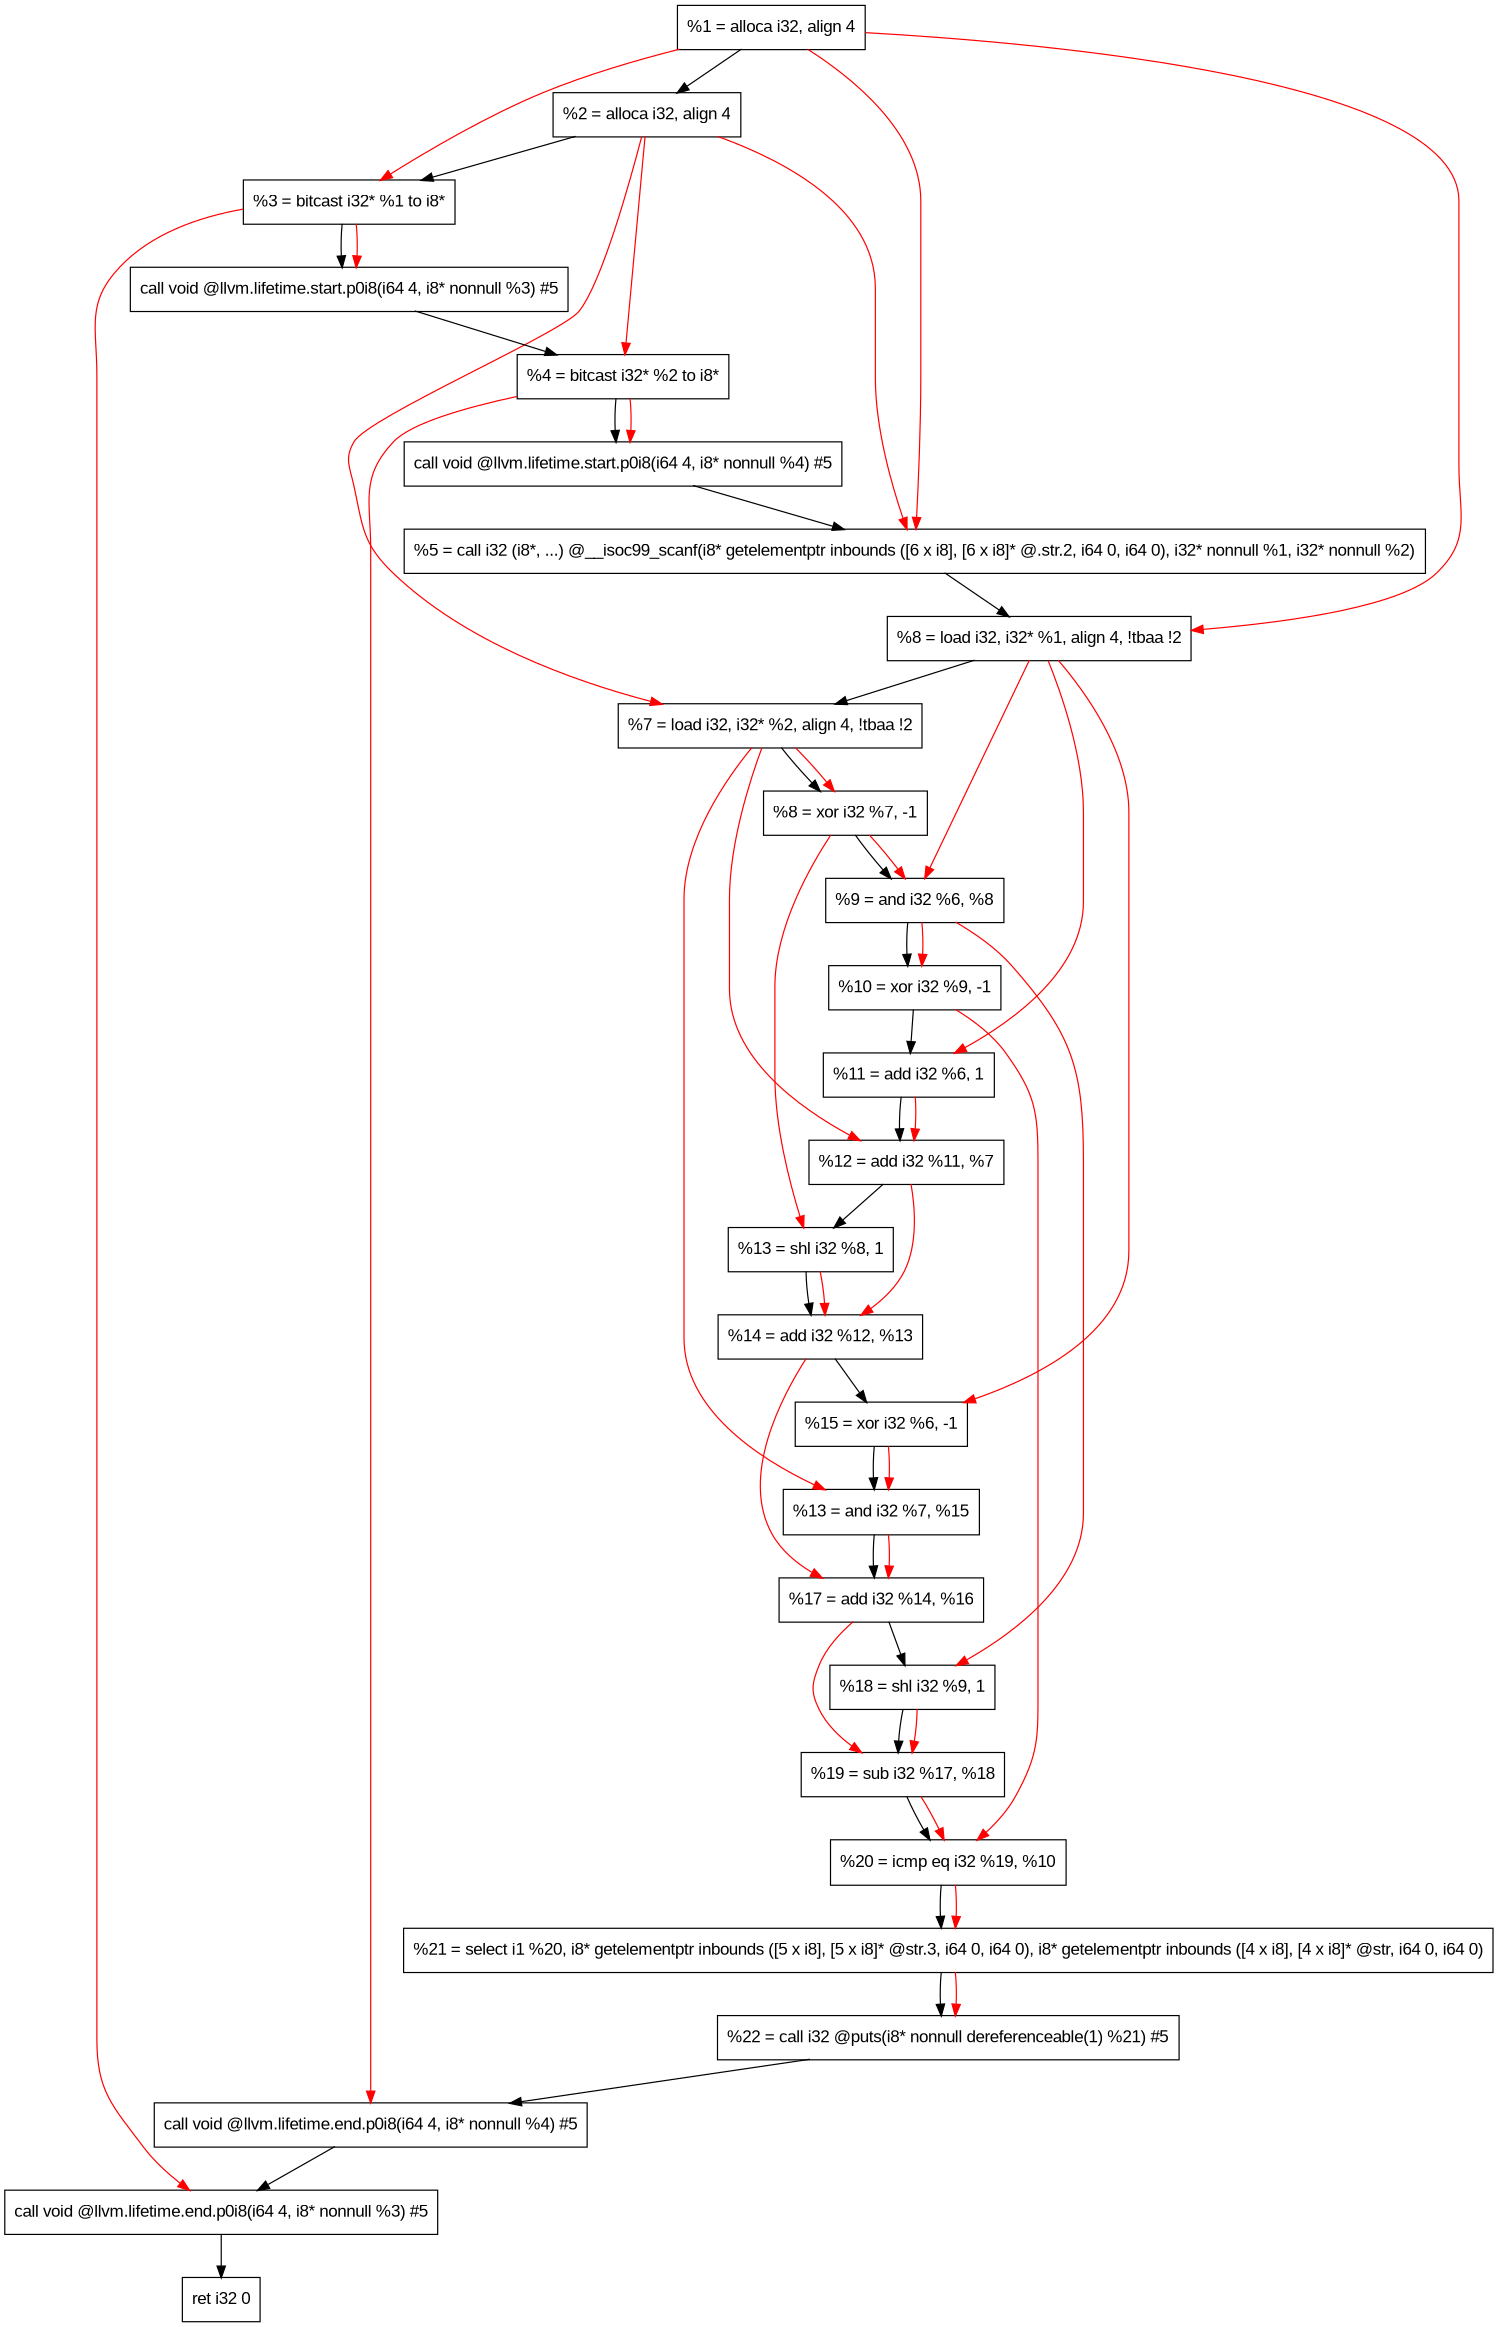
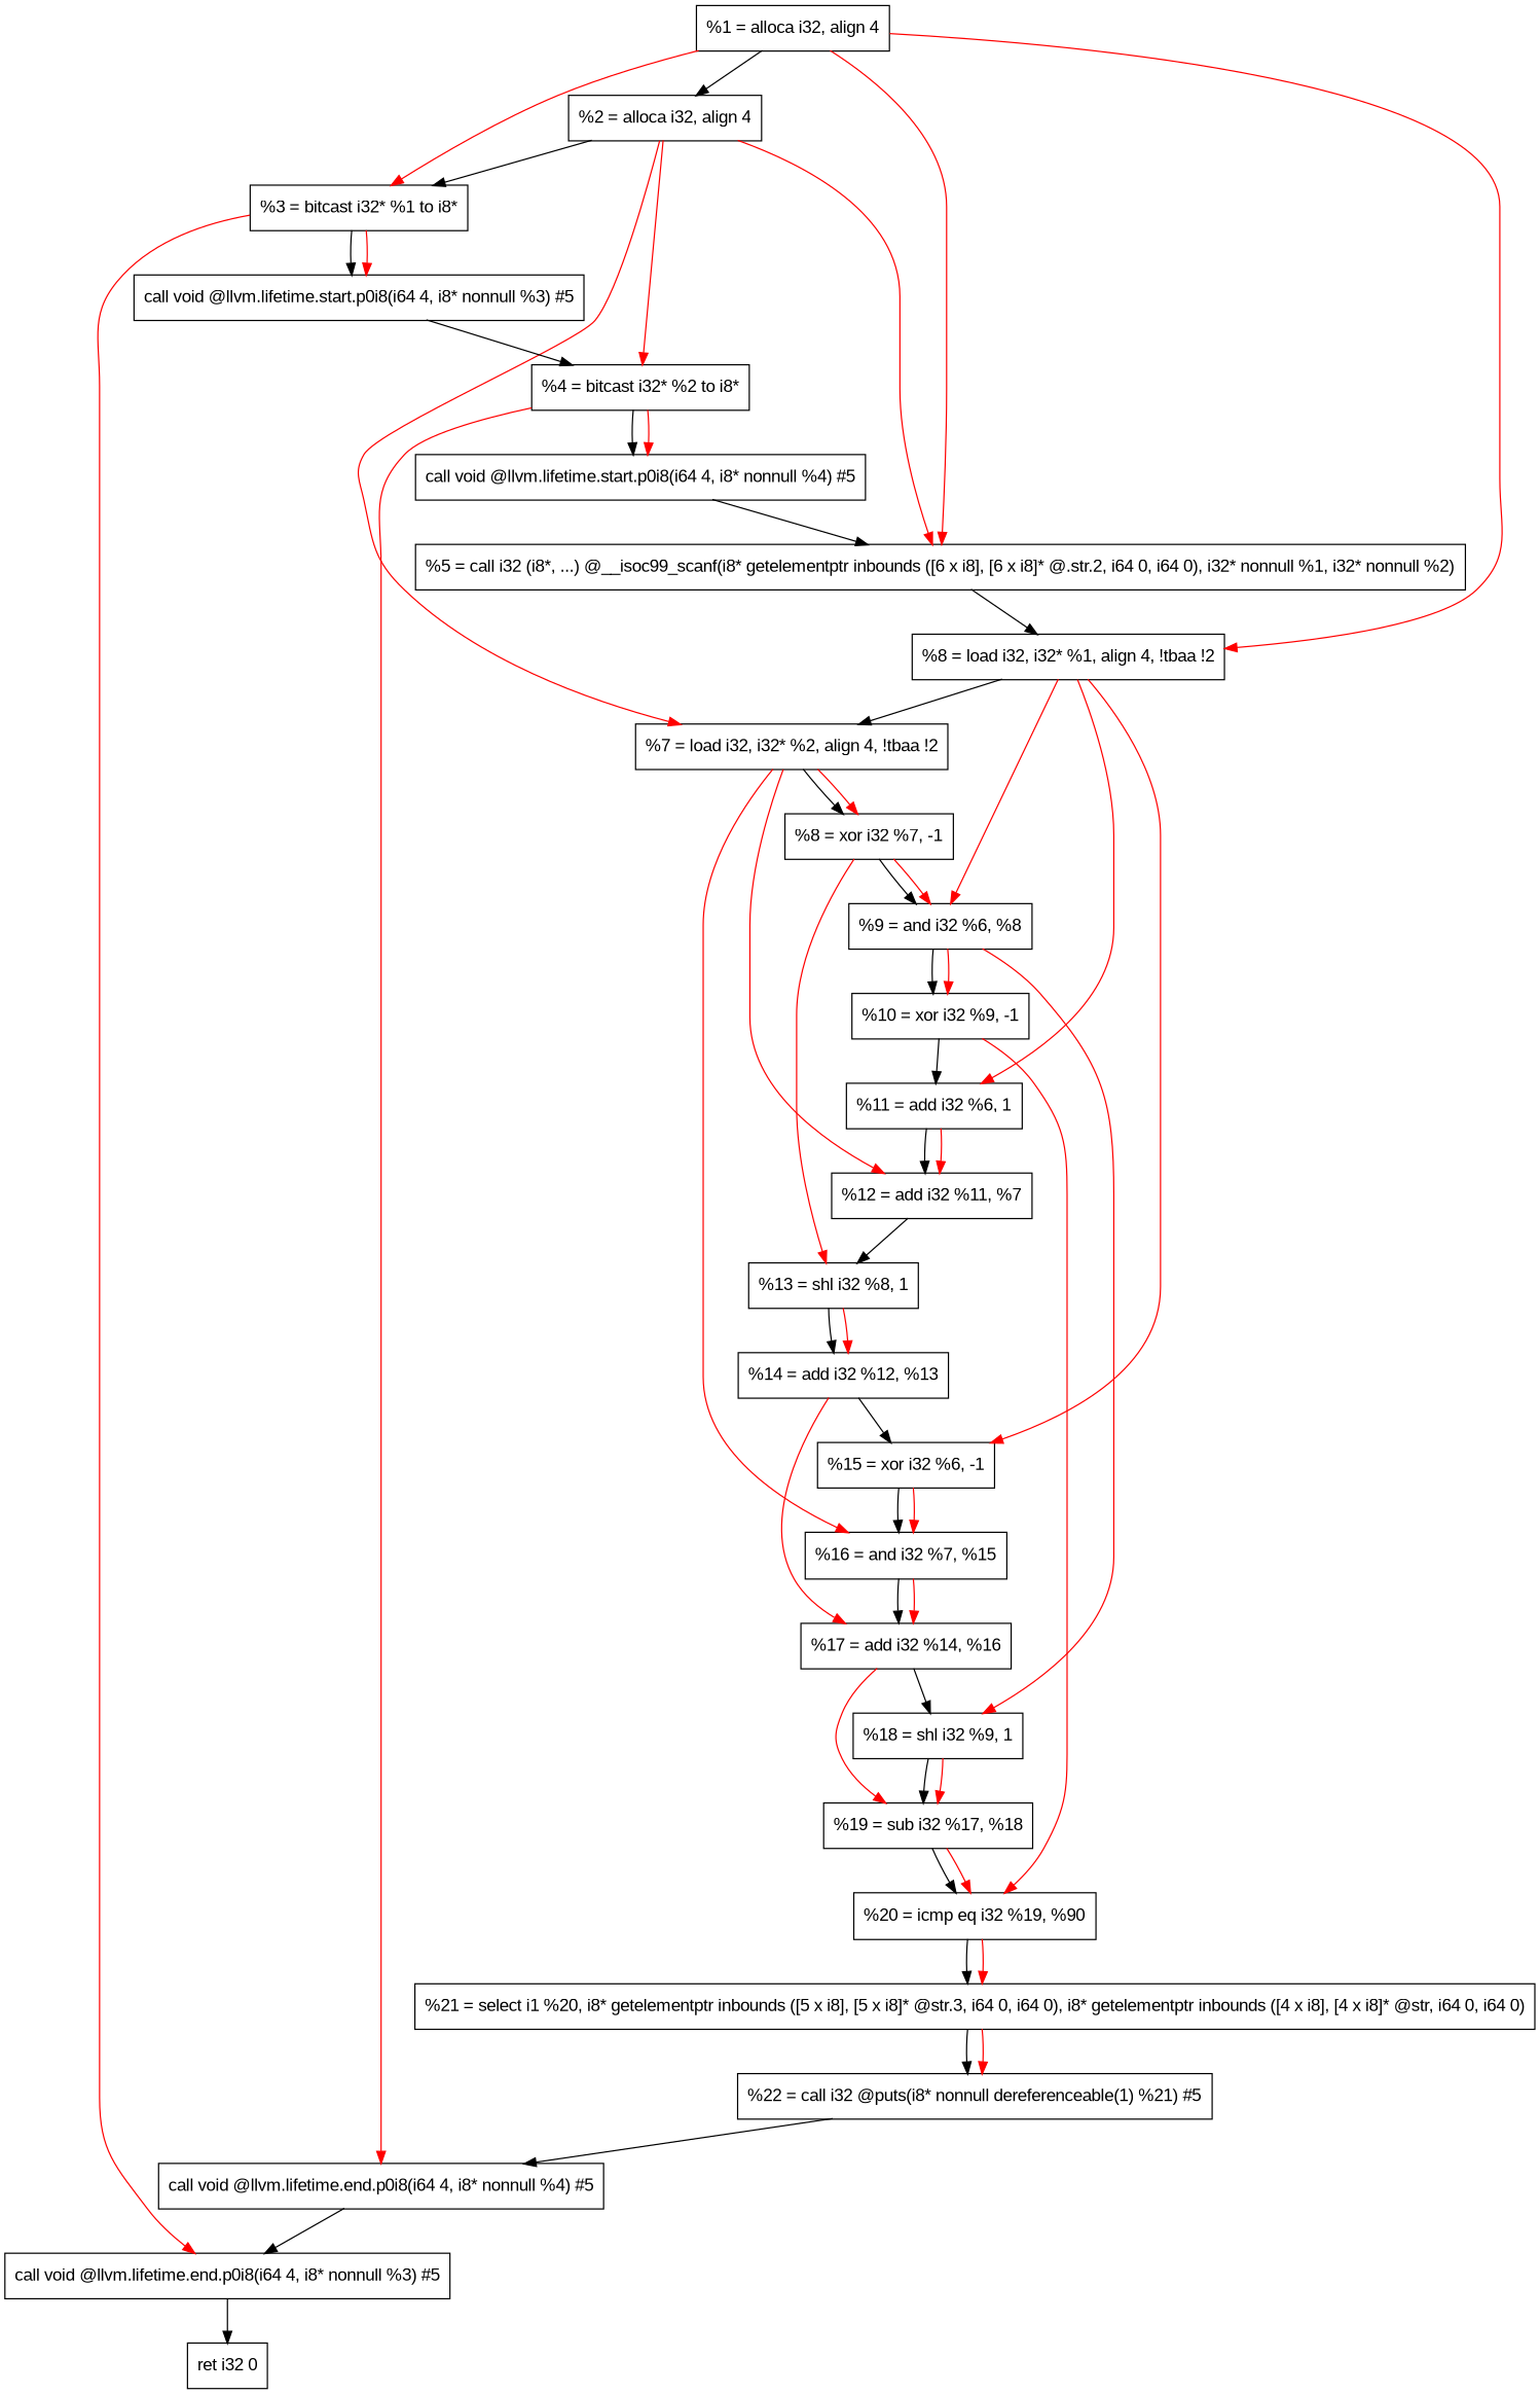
  digraph {
    fontname="Liberation Sans"
    node [fontname="Liberation Sans" shape=record]
    edge [fontname="Liberation Sans" color=red]
    n1 [label="  %1 = alloca i32, align 4"]
    n2 [label="  %2 = alloca i32, align 4"]
    n3 [label="  %3 = bitcast i32* %1 to i8*"]
    n4 [label="  %5 = call i32 (i8*, ...) @__isoc99_scanf(i8* getelementptr inbounds ([6 x i8], [6 x i8]* @.str.2, i64 0, i64 0), i32* nonnull %1, i32* nonnull %2)"]
    n5 [label="%8 = load i32, i32* %1, align 4, !tbaa !2"]
    n6 [label="  %4 = bitcast i32* %2 to i8*"]
    n7 [label="  %7 = load i32, i32* %2, align 4, !tbaa !2"]
    n8 [label="  call void @llvm.lifetime.start.p0i8(i64 4, i8* nonnull %3) #5"]
    n9 [label="  call void @llvm.lifetime.end.p0i8(i64 4, i8* nonnull %3) #5"]
    n10 [label="  %9 = and i32 %6, %8"]
    n11 [label="  %11 = add i32 %6, 1"]
    n12 [label="  %15 = xor i32 %6, -1"]
    n13 [label="  call void @llvm.lifetime.start.p0i8(i64 4, i8* nonnull %4) #5"]
    n14 [label="  call void @llvm.lifetime.end.p0i8(i64 4, i8* nonnull %4) #5"]
    n15 [label="  %8 = xor i32 %7, -1"]
    n16 [label="  %12 = add i32 %11, %7"]
-   n17 [label="%13 = and i32 %7, %15"]
+   n17 [label="  %16 = and i32 %7, %15"]
    n18 [label="  ret i32 0"]
    n19 [label="  %10 = xor i32 %9, -1"]
    n20 [label="  %18 = shl i32 %9, 1"]
    n21 [label="  %13 = shl i32 %8, 1"]
    n22 [label="  %14 = add i32 %12, %13"]
    n23 [label="  %17 = add i32 %14, %16"]
-   n24 [label="  %20 = icmp eq i32 %19, %10"]
+   n24 [label="%20 = icmp eq i32 %19, %90"]
    n25 [label="  %19 = sub i32 %17, %18"]
    n26 [label="  %21 = select i1 %20, i8* getelementptr inbounds ([5 x i8], [5 x i8]* @str.3, i64 0, i64 0), i8* getelementptr inbounds ([4 x i8], [4 x i8]* @str, i64 0, i64 0)"]
    n27 [label="  %22 = call i32 @puts(i8* nonnull dereferenceable(1) %21) #5"]
    n1 -> n2 [color=""]
    n1 -> n3
    n1 -> n4
    n1 -> n5
    n2 -> n3 [color=""]
    n2 -> n4
    n2 -> n6
    n2 -> n7
    n3 -> n8 [color=""]
    n3 -> n8
    n3 -> n9
    n4 -> n5 [color=""]
    n5 -> n7 [color=""]
    n5 -> n10
    n5 -> n11
    n5 -> n12
    n6 -> n13 [color=""]
    n6 -> n13
    n6 -> n14
    n7 -> n15 [color=""]
    n7 -> n15
    n7 -> n16
    n7 -> n17
    n8 -> n6 [color=""]
    n9 -> n18 [color=""]
    n10 -> n19 [color=""]
    n10 -> n19
    n10 -> n20
    n11 -> n16 [color=""]
    n11 -> n16
    n12 -> n17 [color=""]
    n12 -> n17
    n13 -> n4 [color=""]
    n14 -> n9 [color=""]
    n15 -> n10 [color=""]
    n15 -> n10
    n15 -> n21
    n16 -> n21 [color=""]
-   n16 -> n22
    n17 -> n23 [color=""]
    n17 -> n23
    n19 -> n11 [color=""]
    n19 -> n24
    n20 -> n25 [color=""]
    n20 -> n25
    n21 -> n22 [color=""]
    n21 -> n22
    n22 -> n12 [color=""]
    n22 -> n23
    n23 -> n20 [color=""]
    n23 -> n25
    n24 -> n26 [color=""]
    n24 -> n26
    n25 -> n24 [color=""]
    n25 -> n24
    n26 -> n27 [color=""]
    n26 -> n27
    n27 -> n14 [color=""]
  }
